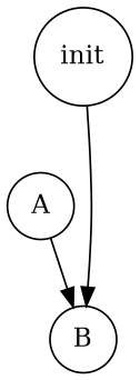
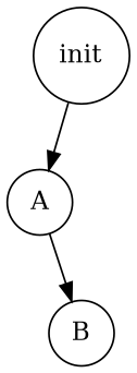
  digraph {
    rankdir=TB
    node [shape=circle]
    init
    A
    B
-   init -> B
+   init -> A
    A -> B
  }
